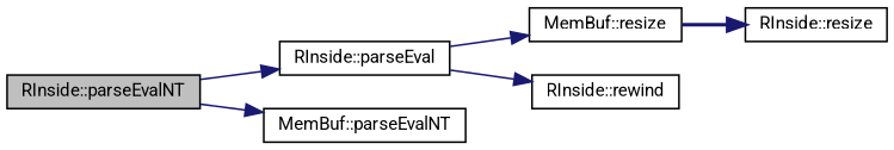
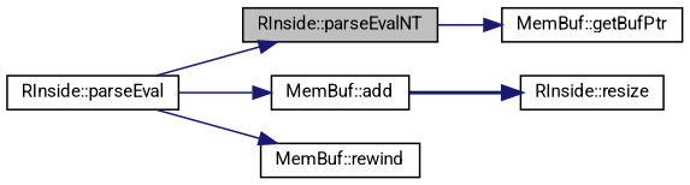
  digraph {
    fontname=Roboto
    rankdir=LR
    node [color=black fontname=Roboto fontsize=10 shape=record]
    edge [color=midnightblue fontname=Roboto fontsize=10 labelfontname=FreeSans labelfontsize=10 style=solid]
    n1 [fillcolor=grey75 fontcolor=black height=0.2 label="RInside::parseEvalNT" style=filled width=0.4]
    n2 [height=0.2 label="RInside::parseEval" width=0.4]
-   n3 [height=0.2 label="MemBuf::parseEvalNT" width=0.4]
-   n4 [height=0.2 label="MemBuf::resize" width=0.4]
-   n5 [height=0.2 label="RInside::rewind" width=0.4]
+   n3 [height=0.2 label="MemBuf::getBufPtr" width=0.4]
+   n4 [height=0.2 label="MemBuf::add" width=0.4]
+   n5 [height=0.2 label="MemBuf::rewind" width=0.4]
    n6 [height=0.2 label="RInside::resize" width=0.4]
-   n1 -> n2
+   n2 -> n1
    n1 -> n3
    n2 -> n4
    n2 -> n5
    n4 -> n6 [style=bold]
  }
